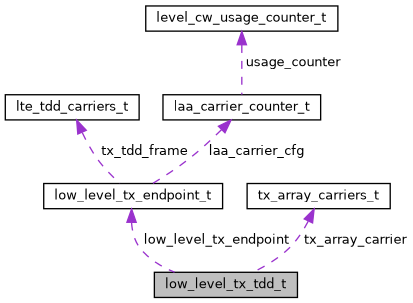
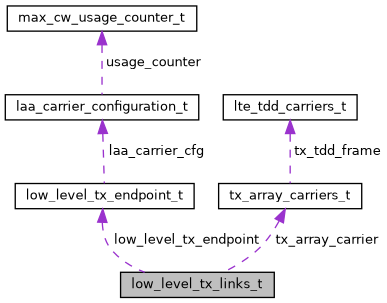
  digraph {
    node [color=black fontname=Helvetica fontsize=10 shape=record]
    edge [color=darkorchid3 dir=back fontname=Helvetica fontsize=10 labelfontname=Helvetica labelfontsize=10 style=dashed]
-   n1 [fillcolor=grey75 fontcolor=black height=0.2 label=low_level_tx_tdd_t style=filled width=0.4]
+   n1 [fillcolor=grey75 fontcolor=black height=0.2 label=low_level_tx_links_t style=filled width=0.4]
    n2 [height=0.2 label=low_level_tx_endpoint_t width=0.4]
    n3 [height=0.2 label=tx_array_carriers_t width=0.4]
    n4 [height=0.2 label=lte_tdd_carriers_t width=0.4]
-   n5 [height=0.2 label=laa_carrier_counter_t width=0.4]
-   n6 [height=0.2 label=level_cw_usage_counter_t width=0.4]
+   n5 [height=0.2 label=laa_carrier_configuration_t width=0.4]
+   n6 [height=0.2 label=max_cw_usage_counter_t width=0.4]
    n2 -> n1 [label=" low_level_tx_endpoint"]
    n3 -> n1 [label=" tx_array_carrier"]
-   n4 -> n2 [label=" tx_tdd_frame"]
+   n4 -> n3 [label=" tx_tdd_frame"]
    n5 -> n2 [label=" laa_carrier_cfg"]
    n6 -> n5 [label=" usage_counter"]
  }
